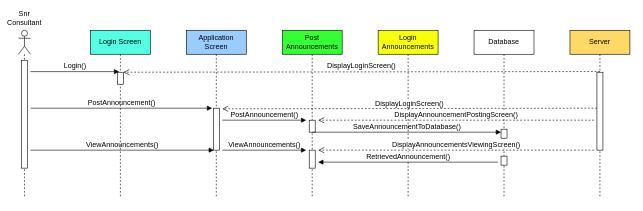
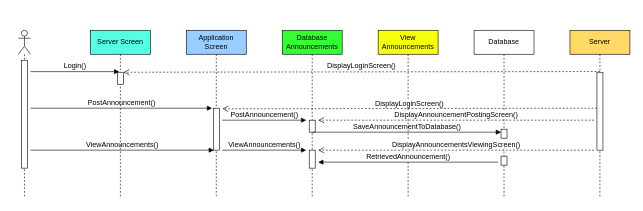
  <mxCell id="0" />
  <mxCell id="1" parent="0" />
  <mxCell id="2" value="" style="shape=umlLifeline;participant=umlActor;perimeter=lifelinePerimeter;whiteSpace=wrap;html=1;container=1;collapsible=0;recursiveResize=0;verticalAlign=top;spacingTop=36;labelBackgroundColor=#ffffff;outlineConnect=0;" vertex="1" parent="1"><mxGeometry x="30" y="50" width="20" height="280" as="geometry" /></mxCell>
  <mxCell id="3" value="" style="html=1;points=[];perimeter=orthogonalPerimeter;" vertex="1" parent="2"><mxGeometry x="5" y="50" width="10" height="180" as="geometry" /></mxCell>
  <mxCell id="4" value="&lt;font style=&quot;font-size: 12px&quot;&gt;Login()&lt;/font&gt;" style="html=1;verticalAlign=bottom;endArrow=block;entryX=0.3;entryY=-0.05;entryDx=0;entryDy=0;entryPerimeter=0;" edge="1" parent="2" target="8"><mxGeometry width="80" relative="1" as="geometry"><mxPoint x="20" y="69" as="sourcePoint" /><mxPoint x="160" y="70" as="targetPoint" /></mxGeometry></mxCell>
  <mxCell id="5" value="&lt;font style=&quot;font-size: 12px&quot;&gt;PostAnnouncement()&lt;/font&gt;" style="html=1;verticalAlign=bottom;endArrow=block;entryX=-0.2;entryY=0;entryDx=0;entryDy=0;entryPerimeter=0;" edge="1" parent="2" target="10"><mxGeometry width="80" relative="1" as="geometry"><mxPoint x="20" y="130" as="sourcePoint" /><mxPoint x="90" y="130" as="targetPoint" /></mxGeometry></mxCell>
  <mxCell id="6" value="&lt;font style=&quot;font-size: 12px&quot;&gt;ViewAnnouncements()&lt;/font&gt;" style="html=1;verticalAlign=bottom;endArrow=block;entryX=0.1;entryY=1;entryDx=0;entryDy=0;entryPerimeter=0;" edge="1" parent="2" target="10"><mxGeometry width="80" relative="1" as="geometry"><mxPoint x="20" y="200" as="sourcePoint" /><mxPoint x="90" y="200" as="targetPoint" /></mxGeometry></mxCell>
- <mxCell id="7" value="Login Screen" style="shape=umlLifeline;perimeter=lifelinePerimeter;whiteSpace=wrap;html=1;container=1;collapsible=0;recursiveResize=0;outlineConnect=0;fillColor=#54FFE3;" vertex="1" parent="1"><mxGeometry x="150" y="50" width="100" height="280" as="geometry" /></mxCell>
+ <mxCell id="7" value="Server Screen" style="shape=umlLifeline;perimeter=lifelinePerimeter;whiteSpace=wrap;html=1;container=1;collapsible=0;recursiveResize=0;outlineConnect=0;fillColor=#54FFE3;" vertex="1" parent="1"><mxGeometry x="150" y="50" width="100" height="280" as="geometry" /></mxCell>
  <mxCell id="8" value="" style="html=1;points=[];perimeter=orthogonalPerimeter;" vertex="1" parent="7"><mxGeometry x="45" y="70" width="10" height="20" as="geometry" /></mxCell>
  <mxCell id="9" value="Application Screen" style="shape=umlLifeline;perimeter=lifelinePerimeter;whiteSpace=wrap;html=1;container=1;collapsible=0;recursiveResize=0;outlineConnect=0;fillColor=#99CCFF;" vertex="1" parent="1"><mxGeometry x="310" y="50" width="100" height="280" as="geometry" /></mxCell>
  <mxCell id="10" value="" style="html=1;points=[];perimeter=orthogonalPerimeter;" vertex="1" parent="9"><mxGeometry x="45" y="130" width="10" height="70" as="geometry" /></mxCell>
  <mxCell id="11" value="&lt;font style=&quot;font-size: 12px&quot;&gt;PostAnnouncement()&lt;/font&gt;" style="html=1;verticalAlign=bottom;endArrow=block;" edge="1" parent="9"><mxGeometry width="80" relative="1" as="geometry"><mxPoint x="60" y="150" as="sourcePoint" /><mxPoint x="200" y="150" as="targetPoint" /></mxGeometry></mxCell>
  <mxCell id="12" value="&lt;font style=&quot;font-size: 12px&quot;&gt;ViewAnnouncements()&lt;/font&gt;" style="html=1;verticalAlign=bottom;endArrow=block;" edge="1" parent="9"><mxGeometry width="80" relative="1" as="geometry"><mxPoint x="60" y="200" as="sourcePoint" /><mxPoint x="200" y="200" as="targetPoint" /></mxGeometry></mxCell>
- <mxCell id="13" value="Post Announcements" style="shape=umlLifeline;perimeter=lifelinePerimeter;whiteSpace=wrap;html=1;container=1;collapsible=0;recursiveResize=0;outlineConnect=0;fillColor=#33FF33;" vertex="1" parent="1"><mxGeometry x="470" y="50" width="100" height="280" as="geometry" /></mxCell>
+ <mxCell id="13" value="Database Announcements" style="shape=umlLifeline;perimeter=lifelinePerimeter;whiteSpace=wrap;html=1;container=1;collapsible=0;recursiveResize=0;outlineConnect=0;fillColor=#33FF33;" vertex="1" parent="1"><mxGeometry x="470" y="50" width="100" height="280" as="geometry" /></mxCell>
  <mxCell id="14" value="" style="html=1;points=[];perimeter=orthogonalPerimeter;" vertex="1" parent="13"><mxGeometry x="45" y="150" width="10" height="20" as="geometry" /></mxCell>
  <mxCell id="15" value="&lt;font style=&quot;font-size: 12px&quot;&gt;SaveAnnouncementToDatabase()&lt;/font&gt;" style="html=1;verticalAlign=bottom;endArrow=block;" edge="1" parent="13" target="19"><mxGeometry width="80" relative="1" as="geometry"><mxPoint x="50" y="170" as="sourcePoint" /><mxPoint x="130" y="170" as="targetPoint" /></mxGeometry></mxCell>
  <mxCell id="16" value="" style="html=1;points=[];perimeter=orthogonalPerimeter;" vertex="1" parent="13"><mxGeometry x="45" y="200" width="10" height="30" as="geometry" /></mxCell>
- <mxCell id="17" value="Login Announcements" style="shape=umlLifeline;perimeter=lifelinePerimeter;whiteSpace=wrap;html=1;container=1;collapsible=0;recursiveResize=0;outlineConnect=0;fillColor=#F7FF0A;" vertex="1" parent="1"><mxGeometry x="630" y="50" width="100" height="280" as="geometry" /></mxCell>
+ <mxCell id="17" value="View Announcements" style="shape=umlLifeline;perimeter=lifelinePerimeter;whiteSpace=wrap;html=1;container=1;collapsible=0;recursiveResize=0;outlineConnect=0;fillColor=#F7FF0A;" vertex="1" parent="1"><mxGeometry x="630" y="50" width="100" height="280" as="geometry" /></mxCell>
  <mxCell id="18" value="Database" style="shape=umlLifeline;perimeter=lifelinePerimeter;whiteSpace=wrap;html=1;container=1;collapsible=0;recursiveResize=0;outlineConnect=0;fillColor=#FFFFFF;" vertex="1" parent="1"><mxGeometry x="790" y="50" width="100" height="280" as="geometry" /></mxCell>
  <mxCell id="19" value="" style="html=1;points=[];perimeter=orthogonalPerimeter;" vertex="1" parent="18"><mxGeometry x="45" y="165" width="10" height="15" as="geometry" /></mxCell>
  <mxCell id="20" value="" style="html=1;points=[];perimeter=orthogonalPerimeter;" vertex="1" parent="18"><mxGeometry x="45" y="210" width="10" height="15" as="geometry" /></mxCell>
  <mxCell id="21" value="Server" style="shape=umlLifeline;perimeter=lifelinePerimeter;whiteSpace=wrap;html=1;container=1;collapsible=0;recursiveResize=0;outlineConnect=0;fillColor=#FFD966;" vertex="1" parent="1"><mxGeometry x="950" y="50" width="100" height="280" as="geometry" /></mxCell>
  <mxCell id="22" value="" style="html=1;points=[];perimeter=orthogonalPerimeter;" vertex="1" parent="21"><mxGeometry x="45" y="70" width="10" height="130" as="geometry" /></mxCell>
  <mxCell id="23" value="&lt;font style=&quot;font-size: 12px&quot;&gt;DisplayLoginScreen()&lt;/font&gt;" style="html=1;verticalAlign=bottom;endArrow=open;dashed=1;endSize=8;exitX=0.5;exitY=-0.009;exitDx=0;exitDy=0;exitPerimeter=0;" edge="1" parent="1" source="22" target="8"><mxGeometry relative="1" as="geometry"><mxPoint x="1000" y="110" as="sourcePoint" /><mxPoint x="920" y="110" as="targetPoint" /></mxGeometry></mxCell>
  <mxCell id="24" value="&lt;font style=&quot;font-size: 12px&quot;&gt;DisplayLoginScreen()&lt;/font&gt;" style="html=1;verticalAlign=bottom;endArrow=open;dashed=1;endSize=8;exitX=0.5;exitY=-0.009;exitDx=0;exitDy=0;exitPerimeter=0;" edge="1" parent="1"><mxGeometry relative="1" as="geometry"><mxPoint x="995" y="180" as="sourcePoint" /><mxPoint x="370" y="181" as="targetPoint" /></mxGeometry></mxCell>
  <mxCell id="25" value="&lt;font style=&quot;font-size: 12px&quot;&gt;DisplayAnnouncementPostingScreen()&lt;/font&gt;" style="html=1;verticalAlign=bottom;endArrow=open;dashed=1;endSize=8;" edge="1" parent="1"><mxGeometry relative="1" as="geometry"><mxPoint x="990" y="200" as="sourcePoint" /><mxPoint x="530" y="200" as="targetPoint" /></mxGeometry></mxCell>
  <mxCell id="26" value="&lt;font style=&quot;font-size: 12px&quot;&gt;DisplayAnnouncementsViewingScreen()&lt;/font&gt;" style="html=1;verticalAlign=bottom;endArrow=open;dashed=1;endSize=8;" edge="1" parent="1"><mxGeometry relative="1" as="geometry"><mxPoint x="990" y="250" as="sourcePoint" /><mxPoint x="530" y="250" as="targetPoint" /></mxGeometry></mxCell>
  <mxCell id="27" value="&lt;font style=&quot;font-size: 12px&quot;&gt;RetrievedAnnouncement()&lt;/font&gt;" style="html=1;verticalAlign=bottom;endArrow=block;" edge="1" parent="1"><mxGeometry width="80" relative="1" as="geometry"><mxPoint x="830" y="270" as="sourcePoint" /><mxPoint x="530" y="270" as="targetPoint" /></mxGeometry></mxCell>
- <mxCell id="28" value="Snr Consultant" style="text;html=1;strokeColor=none;fillColor=none;align=center;verticalAlign=middle;whiteSpace=wrap;rounded=0;" vertex="1" parent="1"><mxGeometry x="20" y="20" width="40" height="20" as="geometry" /></mxCell>
